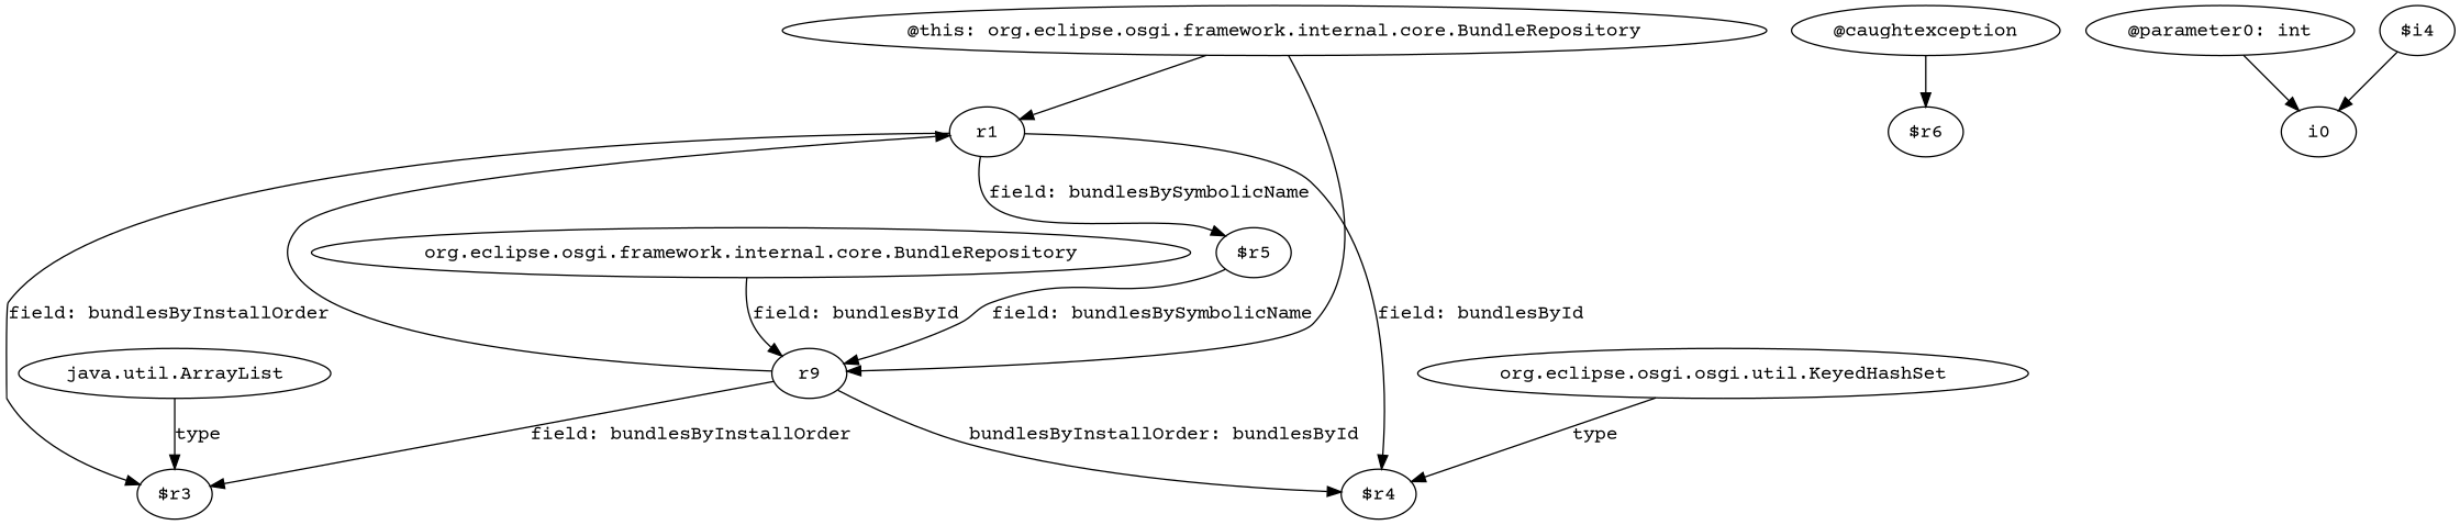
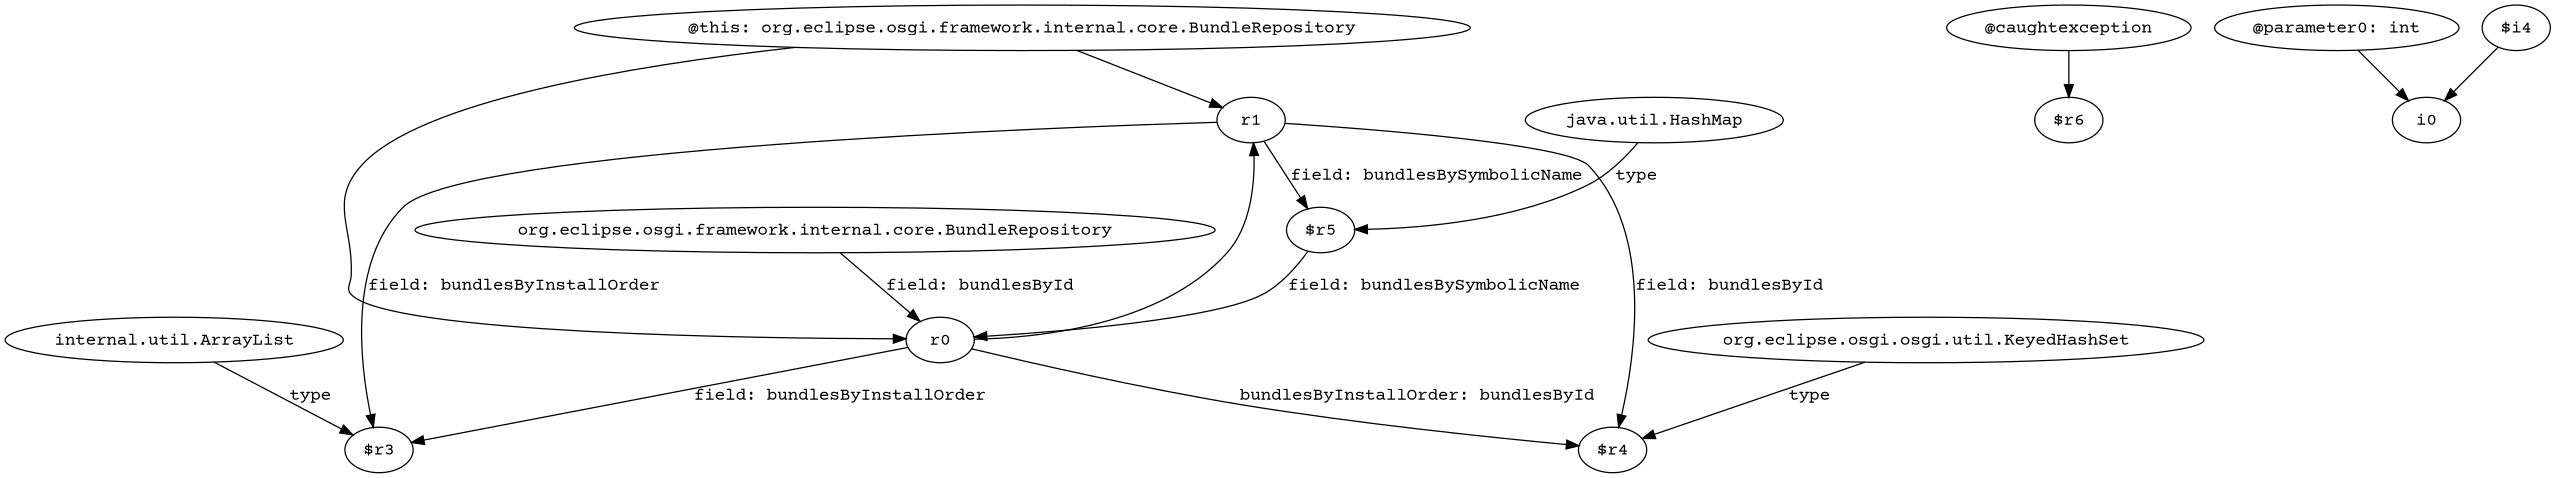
  digraph {
    fontname="Courier Prime"
    node [fontname="Courier Prime"]
    edge [fontname="Courier Prime"]
    n1 [label=r1]
    n2 [label="$r3"]
    n3 [label="$r4"]
    n4 [label="$r5"]
-   n5 [label=r9]
+   n5 [label=r0]
    n6 [label="org.eclipse.osgi.framework.internal.core.BundleRepository"]
    n7 [label="@caughtexception"]
    n8 [label="$r6"]
+   n9 [label="java.util.HashMap"]
    n10 [label="@this: org.eclipse.osgi.framework.internal.core.BundleRepository"]
    n11 [label="@parameter0: int"]
    n12 [label=i0]
    n13 [label="org.eclipse.osgi.osgi.util.KeyedHashSet"]
-   n14 [label="java.util.ArrayList"]
+   n14 [label="internal.util.ArrayList"]
    n15 [label="$i4"]
    n1 -> n2 [label="field: bundlesByInstallOrder"]
    n1 -> n3 [label="field: bundlesById"]
    n1 -> n4 [label="field: bundlesBySymbolicName"]
    n4 -> n5 [label="field: bundlesBySymbolicName"]
    n5 -> n1
    n5 -> n2 [label="field: bundlesByInstallOrder"]
    n5 -> n3 [label="bundlesByInstallOrder: bundlesById"]
    n6 -> n5 [label="field: bundlesById"]
    n7 -> n8
+   n9 -> n4 [label=type]
    n10 -> n1
    n10 -> n5
    n11 -> n12
    n13 -> n3 [label=type]
    n14 -> n2 [label=type]
    n15 -> n12
  }
